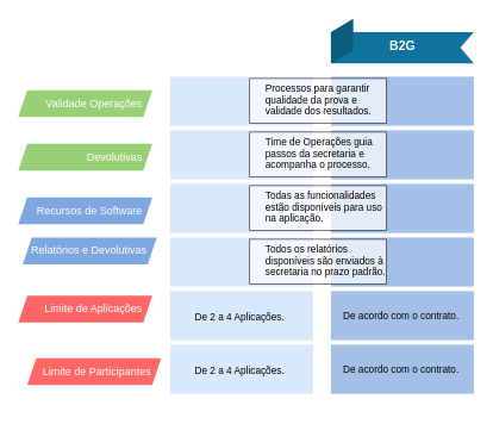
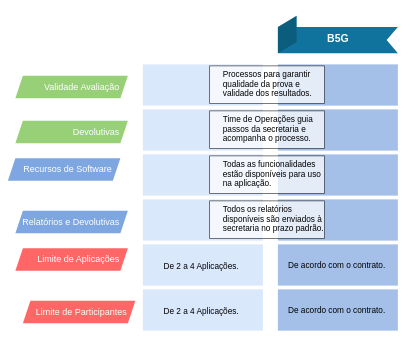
  <mxCell id="0" />
  <mxCell id="1" parent="0" />
  <mxCell id="2" value="" style="rounded=0;whiteSpace=wrap;html=1;fontSize=11;fillColor=#dae8fc;strokeColor=none;" vertex="1" parent="1"><mxGeometry x="190" y="85" width="160" height="55" as="geometry" /></mxCell>
- <mxCell id="3" value="&lt;font style=&quot;font-size: 12px&quot;&gt;Validade Operações&lt;/font&gt;" style="shape=mxgraph.infographic.parallelogram;dx=5;;html=1;fillColor=#97D077;strokeColor=none;shadow=0;fontSize=12;fontColor=#FFFFFF;align=right;spacingLeft=0;fontStyle=0;labelPosition=center;verticalLabelPosition=middle;verticalAlign=middle;spacingRight=10;gradientColor=none;gradientDirection=north;" parent="1" vertex="1"><mxGeometry x="20" y="100" width="150" height="30" as="geometry" /></mxCell>
+ <mxCell id="3" value="&lt;font style=&quot;font-size: 12px&quot;&gt;Validade Avaliação&lt;/font&gt;" style="shape=mxgraph.infographic.parallelogram;dx=5;;html=1;fillColor=#97D077;strokeColor=none;shadow=0;fontSize=12;fontColor=#FFFFFF;align=right;spacingLeft=0;fontStyle=0;labelPosition=center;verticalLabelPosition=middle;verticalAlign=middle;spacingRight=10;gradientColor=none;gradientDirection=north;" parent="1" vertex="1"><mxGeometry x="20" y="100" width="150" height="30" as="geometry" /></mxCell>
  <mxCell id="4" value="&lt;font style=&quot;font-size: 12px&quot;&gt;Devolutivas&lt;/font&gt;" style="shape=mxgraph.infographic.parallelogram;dx=5;;html=1;fillColor=#97D077;strokeColor=none;shadow=0;fontSize=12;fontColor=#FFFFFF;align=right;spacingLeft=0;fontStyle=0;labelPosition=center;verticalLabelPosition=middle;verticalAlign=middle;spacingRight=10;gradientColor=none;gradientDirection=north;" parent="1" vertex="1"><mxGeometry x="20" y="160" width="150" height="30" as="geometry" /></mxCell>
- <mxCell id="5" value="Recursos de Software" style="shape=mxgraph.infographic.parallelogram;dx=5;;html=1;fillColor=#7EA6E0;strokeColor=none;shadow=0;fontSize=12;fontColor=#FFFFFF;align=right;spacingLeft=0;fontStyle=0;labelPosition=center;verticalLabelPosition=middle;verticalAlign=middle;spacingRight=10;gradientColor=none;gradientDirection=north;" parent="1" vertex="1"><mxGeometry x="20" y="220" width="150" height="30" as="geometry" /></mxCell>
- <mxCell id="6" value="&lt;font style=&quot;font-size: 12px&quot;&gt;Relatórios e Devolutivas&lt;/font&gt;" style="shape=mxgraph.infographic.parallelogram;dx=5;;html=1;fillColor=#7EA6E0;strokeColor=none;shadow=0;fontSize=12;fontColor=#FFFFFF;align=right;spacingLeft=0;fontStyle=0;labelPosition=center;verticalLabelPosition=middle;verticalAlign=middle;spacingRight=10;gradientColor=none;gradientDirection=north;" parent="1" vertex="1"><mxGeometry x="25" y="265" width="150" height="30" as="geometry" /></mxCell>
+ <mxCell id="5" value="Recursos de Software" style="shape=mxgraph.infographic.parallelogram;dx=5;;html=1;fillColor=#7EA6E0;strokeColor=none;shadow=0;fontSize=12;fontColor=#FFFFFF;align=right;spacingLeft=0;fontStyle=0;labelPosition=center;verticalLabelPosition=middle;verticalAlign=middle;spacingRight=10;gradientColor=none;gradientDirection=north;" parent="1" vertex="1"><mxGeometry x="10" y="210" width="150" height="30" as="geometry" /></mxCell>
+ <mxCell id="6" value="&lt;font style=&quot;font-size: 12px&quot;&gt;Relatórios e Devolutivas&lt;/font&gt;" style="shape=mxgraph.infographic.parallelogram;dx=5;;html=1;fillColor=#7EA6E0;strokeColor=none;shadow=0;fontSize=12;fontColor=#FFFFFF;align=right;spacingLeft=0;fontStyle=0;labelPosition=center;verticalLabelPosition=middle;verticalAlign=middle;spacingRight=10;gradientColor=none;gradientDirection=north;" parent="1" vertex="1"><mxGeometry x="20" y="280" width="150" height="30" as="geometry" /></mxCell>
  <mxCell id="7" value="Limite de Aplicações" style="shape=mxgraph.infographic.parallelogram;dx=5;;html=1;fillColor=#FF6666;strokeColor=none;shadow=0;fontSize=12;fontColor=#FFFFFF;align=right;spacingLeft=0;fontStyle=0;labelPosition=center;verticalLabelPosition=middle;verticalAlign=middle;spacingRight=10;gradientColor=none;gradientDirection=north;" parent="1" vertex="1"><mxGeometry x="20" y="330" width="150" height="30" as="geometry" /></mxCell>
  <mxCell id="8" value="&lt;span style=&quot;font-size: 12px;&quot;&gt;Limite de Participantes&lt;/span&gt;" style="shape=mxgraph.infographic.parallelogram;dx=5;;html=1;fillColor=#FF6666;strokeColor=none;shadow=0;fontSize=12;fontColor=#FFFFFF;align=right;spacingLeft=0;fontStyle=0;labelPosition=center;verticalLabelPosition=middle;verticalAlign=middle;spacingRight=10;gradientColor=none;gradientDirection=north;" parent="1" vertex="1"><mxGeometry x="30" y="400" width="150" height="30" as="geometry" /></mxCell>
- <mxCell id="9" value="B2G" style="html=1;shape=mxgraph.infographic.ribbonFrontFolded;dx=25;dy=15;notch=15;fillColor=#10739E;strokeColor=none;align=center;verticalAlign=middle;fontColor=#ffffff;fontSize=14;fontStyle=1;spacingTop=10;" parent="1" vertex="1"><mxGeometry x="370" y="20" width="160" height="50" as="geometry" /></mxCell>
+ <mxCell id="9" value="B5G" style="html=1;shape=mxgraph.infographic.ribbonFrontFolded;dx=25;dy=15;notch=15;fillColor=#10739E;strokeColor=none;align=center;verticalAlign=middle;fontColor=#ffffff;fontSize=14;fontStyle=1;spacingTop=10;" parent="1" vertex="1"><mxGeometry x="370" y="20" width="160" height="50" as="geometry" /></mxCell>
  <mxCell id="10" value="" style="rounded=0;whiteSpace=wrap;html=1;fontSize=11;fillColor=#dae8fc;strokeColor=none;" vertex="1" parent="1"><mxGeometry x="190" y="145" width="160" height="55" as="geometry" /></mxCell>
  <mxCell id="11" value="" style="rounded=0;whiteSpace=wrap;html=1;fontSize=11;fillColor=#dae8fc;strokeColor=none;" vertex="1" parent="1"><mxGeometry x="190" y="265" width="160" height="55" as="geometry" /></mxCell>
  <mxCell id="12" value="" style="rounded=0;whiteSpace=wrap;html=1;fontSize=11;fillColor=#dae8fc;strokeColor=none;" vertex="1" parent="1"><mxGeometry x="190" y="205" width="160" height="55" as="geometry" /></mxCell>
  <mxCell id="13" value="" style="rounded=0;whiteSpace=wrap;html=1;fontSize=11;fillColor=#dae8fc;strokeColor=none;" vertex="1" parent="1"><mxGeometry x="190" y="385" width="160" height="55" as="geometry" /></mxCell>
  <mxCell id="14" value="" style="rounded=0;whiteSpace=wrap;html=1;fontSize=11;fillColor=#dae8fc;strokeColor=none;" vertex="1" parent="1"><mxGeometry x="190" y="325" width="160" height="55" as="geometry" /></mxCell>
  <mxCell id="15" value="&lt;h1 style=&quot;font-size: 11px&quot;&gt;&lt;br style=&quot;font-size: 11px&quot;&gt;&lt;/h1&gt;&lt;p style=&quot;font-size: 11px&quot;&gt;De 2 a 4 Aplicações.&lt;/p&gt;" style="text;html=1;strokeColor=none;fillColor=none;spacing=5;spacingTop=-20;whiteSpace=wrap;overflow=hidden;rounded=0;fontSize=11;" vertex="1" parent="1"><mxGeometry x="213" y="326" width="150" height="66" as="geometry" /></mxCell>
  <mxCell id="16" value="" style="rounded=0;whiteSpace=wrap;html=1;fontSize=11;fillColor=#7EA6E0;strokeColor=none;opacity=70;" vertex="1" parent="1"><mxGeometry x="370" y="85" width="160" height="55" as="geometry" /></mxCell>
  <mxCell id="17" value="" style="rounded=0;whiteSpace=wrap;html=1;fontSize=11;fillColor=#7EA6E0;strokeColor=none;opacity=70;" vertex="1" parent="1"><mxGeometry x="370" y="145" width="160" height="55" as="geometry" /></mxCell>
  <mxCell id="18" value="" style="rounded=0;whiteSpace=wrap;html=1;fontSize=11;fillColor=#7EA6E0;strokeColor=none;opacity=70;" vertex="1" parent="1"><mxGeometry x="370" y="265" width="160" height="55" as="geometry" /></mxCell>
  <mxCell id="19" value="" style="rounded=0;whiteSpace=wrap;html=1;fontSize=11;fillColor=#7EA6E0;strokeColor=none;opacity=70;" vertex="1" parent="1"><mxGeometry x="370" y="205" width="160" height="55" as="geometry" /></mxCell>
  <mxCell id="20" value="" style="rounded=0;whiteSpace=wrap;html=1;fontSize=11;fillColor=#7EA6E0;strokeColor=none;opacity=70;" vertex="1" parent="1"><mxGeometry x="370" y="385" width="160" height="55" as="geometry" /></mxCell>
  <mxCell id="21" value="" style="rounded=0;whiteSpace=wrap;html=1;fontSize=11;fillColor=#7EA6E0;strokeColor=none;opacity=70;" vertex="1" parent="1"><mxGeometry x="370" y="325" width="160" height="55" as="geometry" /></mxCell>
  <mxCell id="22" value="" style="rounded=0;whiteSpace=wrap;html=1;fontSize=11;opacity=70;" vertex="1" parent="1"><mxGeometry x="279" y="87" width="153" height="50" as="geometry" /></mxCell>
  <mxCell id="23" value="&lt;h1 style=&quot;font-size: 11px;&quot;&gt;&lt;br style=&quot;font-size: 11px;&quot;&gt;&lt;/h1&gt;&lt;p style=&quot;font-size: 11px;&quot;&gt;Processos para garantir qualidade da prova e validade dos resultados.&lt;/p&gt;" style="text;html=1;strokeColor=none;fillColor=none;spacing=5;spacingTop=-20;whiteSpace=wrap;overflow=hidden;rounded=0;fontSize=11;" vertex="1" parent="1"><mxGeometry x="292" y="70" width="150" height="66" as="geometry" /></mxCell>
  <mxCell id="24" value="" style="rounded=0;whiteSpace=wrap;html=1;fontSize=11;opacity=70;" vertex="1" parent="1"><mxGeometry x="279" y="147" width="153" height="50" as="geometry" /></mxCell>
  <mxCell id="25" value="&lt;h1 style=&quot;font-size: 11px&quot;&gt;&lt;br style=&quot;font-size: 11px&quot;&gt;&lt;/h1&gt;&lt;p style=&quot;font-size: 11px&quot;&gt;Time de Operações guia passos da secretaria e acompanha o processo.&lt;/p&gt;" style="text;html=1;strokeColor=none;fillColor=none;spacing=5;spacingTop=-20;whiteSpace=wrap;overflow=hidden;rounded=0;fontSize=11;" vertex="1" parent="1"><mxGeometry x="292" y="130" width="150" height="66" as="geometry" /></mxCell>
  <mxCell id="26" value="" style="rounded=0;whiteSpace=wrap;html=1;fontSize=11;opacity=70;" vertex="1" parent="1"><mxGeometry x="279" y="207" width="153" height="50" as="geometry" /></mxCell>
  <mxCell id="27" value="&lt;h1 style=&quot;font-size: 11px&quot;&gt;&lt;br style=&quot;font-size: 11px&quot;&gt;&lt;/h1&gt;&lt;p style=&quot;font-size: 11px&quot;&gt;Todas as funcionalidades estão disponíveis para uso na aplicação.&lt;/p&gt;" style="text;html=1;strokeColor=none;fillColor=none;spacing=5;spacingTop=-20;whiteSpace=wrap;overflow=hidden;rounded=0;fontSize=11;" vertex="1" parent="1"><mxGeometry x="292" y="190" width="150" height="66" as="geometry" /></mxCell>
  <mxCell id="28" value="" style="rounded=0;whiteSpace=wrap;html=1;fontSize=11;opacity=70;" vertex="1" parent="1"><mxGeometry x="279" y="267" width="153" height="50" as="geometry" /></mxCell>
  <mxCell id="29" value="&lt;h1 style=&quot;font-size: 11px&quot;&gt;&lt;br style=&quot;font-size: 11px&quot;&gt;&lt;/h1&gt;&lt;p style=&quot;font-size: 11px&quot;&gt;Todos os relatórios disponíveis são enviados à secretaria no prazo padrão.&lt;/p&gt;" style="text;html=1;strokeColor=none;fillColor=none;spacing=5;spacingTop=-20;whiteSpace=wrap;overflow=hidden;rounded=0;fontSize=11;" vertex="1" parent="1"><mxGeometry x="292" y="250" width="150" height="66" as="geometry" /></mxCell>
  <mxCell id="30" value="&lt;h1 style=&quot;font-size: 11px&quot;&gt;&lt;br style=&quot;font-size: 11px&quot;&gt;&lt;/h1&gt;&lt;p style=&quot;font-size: 11px&quot;&gt;De acordo com o contrato.&lt;/p&gt;" style="text;html=1;strokeColor=none;fillColor=none;spacing=5;spacingTop=-20;whiteSpace=wrap;overflow=hidden;rounded=0;fontSize=11;" vertex="1" parent="1"><mxGeometry x="379" y="325" width="150" height="66" as="geometry" /></mxCell>
  <mxCell id="31" value="&lt;h1 style=&quot;font-size: 11px&quot;&gt;&lt;br style=&quot;font-size: 11px&quot;&gt;&lt;/h1&gt;&lt;p style=&quot;font-size: 11px&quot;&gt;De acordo com o contrato.&lt;/p&gt;" style="text;html=1;strokeColor=none;fillColor=none;spacing=5;spacingTop=-20;whiteSpace=wrap;overflow=hidden;rounded=0;fontSize=11;" vertex="1" parent="1"><mxGeometry x="379" y="385" width="150" height="66" as="geometry" /></mxCell>
  <mxCell id="32" value="&lt;h1 style=&quot;font-size: 11px&quot;&gt;&lt;br style=&quot;font-size: 11px&quot;&gt;&lt;/h1&gt;&lt;p style=&quot;font-size: 11px&quot;&gt;De 2 a 4 Aplicações.&lt;/p&gt;" style="text;html=1;strokeColor=none;fillColor=none;spacing=5;spacingTop=-20;whiteSpace=wrap;overflow=hidden;rounded=0;fontSize=11;" vertex="1" parent="1"><mxGeometry x="213" y="386" width="150" height="66" as="geometry" /></mxCell>
